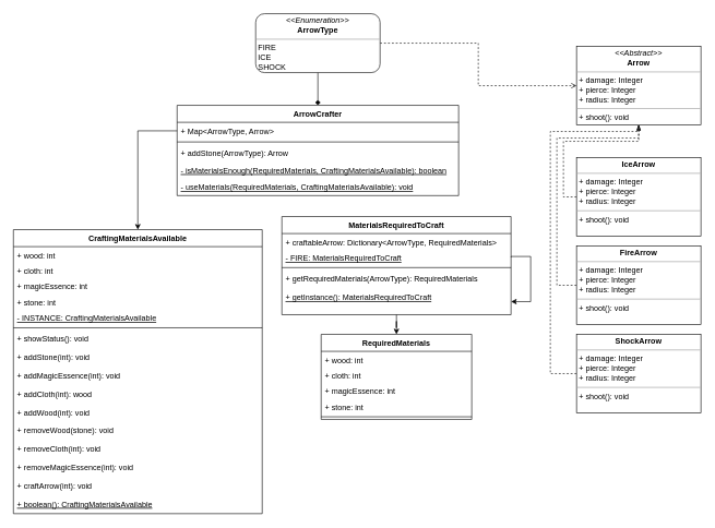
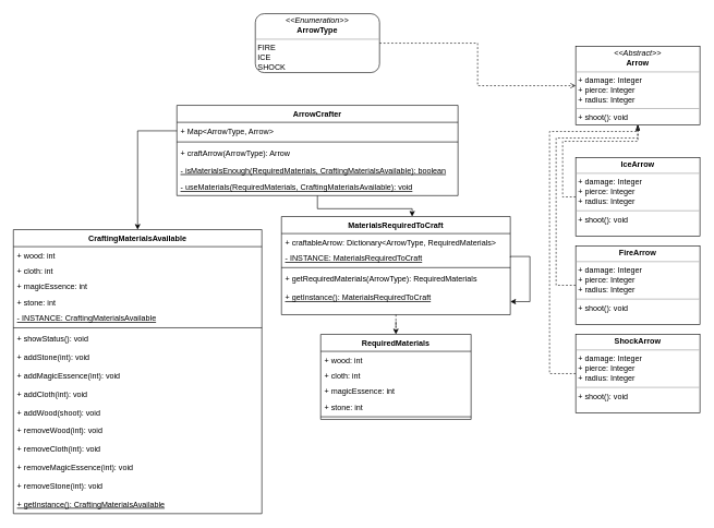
  <mxCell id="0" />
  <mxCell id="1" parent="0" />
  <mxCell id="2" value="&lt;p style=&quot;margin: 0px ; margin-top: 4px ; text-align: center&quot;&gt;&lt;i&gt;&amp;lt;&amp;lt;Abstract&amp;gt;&amp;gt;&lt;/i&gt;&lt;br&gt;&lt;b&gt;Arrow&lt;/b&gt;&lt;/p&gt;&lt;hr size=&quot;1&quot;&gt;&lt;p style=&quot;margin: 0px ; margin-left: 4px&quot;&gt;&lt;span&gt;+ damage: Integer&lt;/span&gt;&lt;br&gt;&lt;/p&gt;&lt;p style=&quot;margin: 0px ; margin-left: 4px&quot;&gt;+ pierce: Integer&lt;/p&gt;&lt;p style=&quot;margin: 0px ; margin-left: 4px&quot;&gt;+ radius: Integer&lt;br&gt;&lt;/p&gt;&lt;hr size=&quot;1&quot;&gt;&lt;p style=&quot;margin: 0px ; margin-left: 4px&quot;&gt;+ shoot(): void&lt;/p&gt;" style="verticalAlign=top;align=left;overflow=fill;fontSize=12;fontFamily=Helvetica;html=1;" parent="1" vertex="1"><mxGeometry x="880" y="70" width="190" height="120" as="geometry" /></mxCell>
- <mxCell id="3" style="edgeStyle=orthogonalEdgeStyle;rounded=0;orthogonalLoop=1;jettySize=auto;html=1;exitX=0.5;exitY=1;exitDx=0;exitDy=0;entryX=0.5;entryY=0;entryDx=0;entryDy=0;startArrow=none;startFill=0;endArrow=diamond;endFill=1;" parent="1" source="5" target="7" edge="1"><mxGeometry relative="1" as="geometry" /></mxCell>
  <mxCell id="4" style="edgeStyle=orthogonalEdgeStyle;rounded=0;orthogonalLoop=1;jettySize=auto;html=1;exitX=1;exitY=0.5;exitDx=0;exitDy=0;entryX=0;entryY=0.5;entryDx=0;entryDy=0;startArrow=none;startFill=0;endArrow=open;endFill=0;dashed=1;" parent="1" source="5" target="2" edge="1"><mxGeometry relative="1" as="geometry" /></mxCell>
  <mxCell id="5" value="&lt;p style=&quot;margin: 0px ; margin-top: 4px ; text-align: center&quot;&gt;&lt;i&gt;&amp;lt;&amp;lt;Enumeration&amp;gt;&amp;gt;&lt;/i&gt;&lt;br&gt;&lt;b&gt;ArrowType&lt;/b&gt;&lt;/p&gt;&lt;hr size=&quot;1&quot;&gt;&lt;p style=&quot;margin: 0px ; margin-left: 4px&quot;&gt;FIRE&lt;/p&gt;&lt;p style=&quot;margin: 0px ; margin-left: 4px&quot;&gt;ICE&lt;/p&gt;&lt;p style=&quot;margin: 0px ; margin-left: 4px&quot;&gt;SHOCK&lt;/p&gt;" style="verticalAlign=top;align=left;overflow=fill;fontSize=12;fontFamily=Helvetica;html=1;rounded=1;" parent="1" vertex="1"><mxGeometry x="390" y="20" width="190" height="90" as="geometry" /></mxCell>
+ <mxCell id="6" style="edgeStyle=orthogonalEdgeStyle;rounded=0;orthogonalLoop=1;jettySize=auto;html=1;entryX=0.571;entryY=0;entryDx=0;entryDy=0;entryPerimeter=0;" edge="1" parent="1" source="7" target="20"><mxGeometry relative="1" as="geometry" /></mxCell>
  <mxCell id="7" value="ArrowCrafter" style="swimlane;fontStyle=1;align=center;verticalAlign=top;childLayout=stackLayout;horizontal=1;startSize=26;horizontalStack=0;resizeParent=1;resizeParentMax=0;resizeLast=0;collapsible=1;marginBottom=0;" parent="1" vertex="1"><mxGeometry x="270" y="160" width="430" height="138" as="geometry" /></mxCell>
  <mxCell id="8" value="+ Map&lt;ArrowType, Arrow&gt;" style="text;strokeColor=none;fillColor=none;align=left;verticalAlign=top;spacingLeft=4;spacingRight=4;overflow=hidden;rotatable=0;points=[[0,0.5],[1,0.5]];portConstraint=eastwest;" parent="7" vertex="1"><mxGeometry y="26" width="430" height="26" as="geometry" /></mxCell>
  <mxCell id="9" value="" style="line;strokeWidth=1;fillColor=none;align=left;verticalAlign=middle;spacingTop=-1;spacingLeft=3;spacingRight=3;rotatable=0;labelPosition=right;points=[];portConstraint=eastwest;" parent="7" vertex="1"><mxGeometry y="52" width="430" height="8" as="geometry" /></mxCell>
- <mxCell id="10" value="+ addStone(ArrowType): Arrow" style="text;strokeColor=none;fillColor=none;align=left;verticalAlign=top;spacingLeft=4;spacingRight=4;overflow=hidden;rotatable=0;points=[[0,0.5],[1,0.5]];portConstraint=eastwest;" parent="7" vertex="1"><mxGeometry y="60" width="430" height="26" as="geometry" /></mxCell>
+ <mxCell id="10" value="+ craftArrow(ArrowType): Arrow" style="text;strokeColor=none;fillColor=none;align=left;verticalAlign=top;spacingLeft=4;spacingRight=4;overflow=hidden;rotatable=0;points=[[0,0.5],[1,0.5]];portConstraint=eastwest;" parent="7" vertex="1"><mxGeometry y="60" width="430" height="26" as="geometry" /></mxCell>
  <mxCell id="11" value="- isMaterialsEnough(RequiredMaterials, CraftingMaterialsAvailable): boolean" style="text;strokeColor=none;fillColor=none;align=left;verticalAlign=top;spacingLeft=4;spacingRight=4;overflow=hidden;rotatable=0;points=[[0,0.5],[1,0.5]];portConstraint=eastwest;fontStyle=4" vertex="1" parent="7"><mxGeometry y="86" width="430" height="26" as="geometry" /></mxCell>
  <mxCell id="12" value="- useMaterials(RequiredMaterials, CraftingMaterialsAvailable): void" style="text;strokeColor=none;fillColor=none;align=left;verticalAlign=top;spacingLeft=4;spacingRight=4;overflow=hidden;rotatable=0;points=[[0,0.5],[1,0.5]];portConstraint=eastwest;fontStyle=4" vertex="1" parent="7"><mxGeometry y="112" width="430" height="26" as="geometry" /></mxCell>
  <mxCell id="13" style="edgeStyle=orthogonalEdgeStyle;rounded=0;orthogonalLoop=1;jettySize=auto;html=1;exitX=0;exitY=0.5;exitDx=0;exitDy=0;entryX=0.5;entryY=1;entryDx=0;entryDy=0;dashed=1;endArrow=classicThin;endFill=0;" parent="1" source="14" target="2" edge="1"><mxGeometry relative="1" as="geometry"><Array as="points"><mxPoint x="850" y="435" /><mxPoint x="850" y="210" /><mxPoint x="975" y="210" /></Array></mxGeometry></mxCell>
  <mxCell id="14" value="&lt;p style=&quot;margin: 0px ; margin-top: 4px ; text-align: center&quot;&gt;&lt;b&gt;FireArrow&lt;/b&gt;&lt;/p&gt;&lt;hr size=&quot;1&quot;&gt;&lt;p style=&quot;margin: 0px ; margin-left: 4px&quot;&gt;&lt;span&gt;+ damage: Integer&lt;/span&gt;&lt;br&gt;&lt;/p&gt;&lt;p style=&quot;margin: 0px ; margin-left: 4px&quot;&gt;+ pierce: Integer&lt;/p&gt;&lt;p style=&quot;margin: 0px ; margin-left: 4px&quot;&gt;+ radius: Integer&lt;br&gt;&lt;/p&gt;&lt;hr size=&quot;1&quot;&gt;&lt;p style=&quot;margin: 0px ; margin-left: 4px&quot;&gt;+ shoot(): void&lt;/p&gt;" style="verticalAlign=top;align=left;overflow=fill;fontSize=12;fontFamily=Helvetica;html=1;" parent="1" vertex="1"><mxGeometry x="880" y="375" width="190" height="120" as="geometry" /></mxCell>
  <mxCell id="15" style="edgeStyle=orthogonalEdgeStyle;rounded=0;orthogonalLoop=1;jettySize=auto;html=1;exitX=0;exitY=0.5;exitDx=0;exitDy=0;entryX=0.5;entryY=1;entryDx=0;entryDy=0;dashed=1;endArrow=classicThin;endFill=0;" parent="1" source="16" target="2" edge="1"><mxGeometry relative="1" as="geometry" /></mxCell>
  <mxCell id="16" value="&lt;p style=&quot;margin: 0px ; margin-top: 4px ; text-align: center&quot;&gt;&lt;b&gt;IceArrow&lt;/b&gt;&lt;/p&gt;&lt;hr size=&quot;1&quot;&gt;&lt;p style=&quot;margin: 0px ; margin-left: 4px&quot;&gt;&lt;span&gt;+ damage: Integer&lt;/span&gt;&lt;br&gt;&lt;/p&gt;&lt;p style=&quot;margin: 0px ; margin-left: 4px&quot;&gt;+ pierce: Integer&lt;/p&gt;&lt;p style=&quot;margin: 0px ; margin-left: 4px&quot;&gt;+ radius: Integer&lt;br&gt;&lt;/p&gt;&lt;hr size=&quot;1&quot;&gt;&lt;p style=&quot;margin: 0px ; margin-left: 4px&quot;&gt;+ shoot(): void&lt;/p&gt;" style="verticalAlign=top;align=left;overflow=fill;fontSize=12;fontFamily=Helvetica;html=1;" parent="1" vertex="1"><mxGeometry x="880" y="240" width="190" height="120" as="geometry" /></mxCell>
  <mxCell id="17" style="edgeStyle=orthogonalEdgeStyle;rounded=0;orthogonalLoop=1;jettySize=auto;html=1;dashed=1;endArrow=blockThin;endFill=0;exitX=0;exitY=0.5;exitDx=0;exitDy=0;" parent="1" source="18" target="2" edge="1"><mxGeometry relative="1" as="geometry"><mxPoint x="1065" y="420" as="sourcePoint" /><Array as="points"><mxPoint x="840" y="570" /><mxPoint x="840" y="200" /><mxPoint x="975" y="200" /></Array></mxGeometry></mxCell>
  <mxCell id="18" value="&lt;p style=&quot;margin: 0px ; margin-top: 4px ; text-align: center&quot;&gt;&lt;b&gt;ShockArrow&lt;/b&gt;&lt;/p&gt;&lt;hr size=&quot;1&quot;&gt;&lt;p style=&quot;margin: 0px ; margin-left: 4px&quot;&gt;&lt;span&gt;+ damage: Integer&lt;/span&gt;&lt;br&gt;&lt;/p&gt;&lt;p style=&quot;margin: 0px ; margin-left: 4px&quot;&gt;+ pierce: Integer&lt;/p&gt;&lt;p style=&quot;margin: 0px ; margin-left: 4px&quot;&gt;+ radius: Integer&lt;br&gt;&lt;/p&gt;&lt;hr size=&quot;1&quot;&gt;&lt;p style=&quot;margin: 0px ; margin-left: 4px&quot;&gt;+ shoot(): void&lt;/p&gt;" style="verticalAlign=top;align=left;overflow=fill;fontSize=12;fontFamily=Helvetica;html=1;" parent="1" vertex="1"><mxGeometry x="880" y="510" width="190" height="120" as="geometry" /></mxCell>
- <mxCell id="19" style="edgeStyle=orthogonalEdgeStyle;rounded=0;orthogonalLoop=1;jettySize=auto;html=1;entryX=0.5;entryY=0;entryDx=0;entryDy=0;" edge="1" parent="1" source="20" target="45"><mxGeometry relative="1" as="geometry" /></mxCell>
+ <mxCell id="19" style="edgeStyle=orthogonalEdgeStyle;rounded=0;orthogonalLoop=1;jettySize=auto;html=1;entryX=0.5;entryY=0;entryDx=0;entryDy=0;dashed=1;" edge="1" parent="1" source="20" target="45"><mxGeometry relative="1" as="geometry" /></mxCell>
  <mxCell id="20" value="MaterialsRequiredToCraft" style="swimlane;fontStyle=1;align=center;verticalAlign=top;childLayout=stackLayout;horizontal=1;startSize=26;horizontalStack=0;resizeParent=1;resizeParentMax=0;resizeLast=0;collapsible=1;marginBottom=0;" vertex="1" parent="1"><mxGeometry x="430" y="330" width="350" height="150" as="geometry" /></mxCell>
  <mxCell id="21" value="+ craftableArrow: Dictionary&lt;ArrowType, RequiredMaterials&gt;&#10;" style="text;strokeColor=none;fillColor=none;align=left;verticalAlign=top;spacingLeft=4;spacingRight=4;overflow=hidden;rotatable=0;points=[[0,0.5],[1,0.5]];portConstraint=eastwest;" vertex="1" parent="20"><mxGeometry y="26" width="350" height="24" as="geometry" /></mxCell>
  <mxCell id="22" style="edgeStyle=orthogonalEdgeStyle;rounded=0;orthogonalLoop=1;jettySize=auto;html=1;exitX=1;exitY=0.5;exitDx=0;exitDy=0;entryX=1;entryY=0.5;entryDx=0;entryDy=0;" edge="1" parent="20" source="23" target="26"><mxGeometry relative="1" as="geometry"><Array as="points"><mxPoint x="380" y="61" /><mxPoint x="380" y="130" /></Array></mxGeometry></mxCell>
- <mxCell id="23" value="- FIRE: MaterialsRequiredToCraft&#10;" style="text;strokeColor=none;fillColor=none;align=left;verticalAlign=top;spacingLeft=4;spacingRight=4;overflow=hidden;rotatable=0;points=[[0,0.5],[1,0.5]];portConstraint=eastwest;fontStyle=4" vertex="1" parent="20"><mxGeometry y="50" width="350" height="24" as="geometry" /></mxCell>
+ <mxCell id="23" value="- INSTANCE: MaterialsRequiredToCraft&#10;" style="text;strokeColor=none;fillColor=none;align=left;verticalAlign=top;spacingLeft=4;spacingRight=4;overflow=hidden;rotatable=0;points=[[0,0.5],[1,0.5]];portConstraint=eastwest;fontStyle=4" vertex="1" parent="20"><mxGeometry y="50" width="350" height="24" as="geometry" /></mxCell>
  <mxCell id="24" value="" style="line;strokeWidth=1;fillColor=none;align=left;verticalAlign=middle;spacingTop=-1;spacingLeft=3;spacingRight=3;rotatable=0;labelPosition=right;points=[];portConstraint=eastwest;" vertex="1" parent="20"><mxGeometry y="74" width="350" height="8" as="geometry" /></mxCell>
  <mxCell id="25" value="+ getRequiredMaterials(ArrowType): RequiredMaterials" style="text;strokeColor=none;fillColor=none;align=left;verticalAlign=top;spacingLeft=4;spacingRight=4;overflow=hidden;rotatable=0;points=[[0,0.5],[1,0.5]];portConstraint=eastwest;" vertex="1" parent="20"><mxGeometry y="82" width="350" height="28" as="geometry" /></mxCell>
  <mxCell id="26" value="+ getInstance(): MaterialsRequiredToCraft" style="text;strokeColor=none;fillColor=none;align=left;verticalAlign=top;spacingLeft=4;spacingRight=4;overflow=hidden;rotatable=0;points=[[0,0.5],[1,0.5]];portConstraint=eastwest;fontStyle=4" vertex="1" parent="20"><mxGeometry y="110" width="350" height="40" as="geometry" /></mxCell>
  <mxCell id="27" value="CraftingMaterialsAvailable" style="swimlane;fontStyle=1;align=center;verticalAlign=top;childLayout=stackLayout;horizontal=1;startSize=26;horizontalStack=0;resizeParent=1;resizeParentMax=0;resizeLast=0;collapsible=1;marginBottom=0;" vertex="1" parent="1"><mxGeometry x="20" y="350" width="380" height="434" as="geometry" /></mxCell>
  <mxCell id="28" value="+ wood: int&#10;" style="text;strokeColor=none;fillColor=none;align=left;verticalAlign=top;spacingLeft=4;spacingRight=4;overflow=hidden;rotatable=0;points=[[0,0.5],[1,0.5]];portConstraint=eastwest;" vertex="1" parent="27"><mxGeometry y="26" width="380" height="24" as="geometry" /></mxCell>
  <mxCell id="29" value="+ cloth: int&#10;" style="text;strokeColor=none;fillColor=none;align=left;verticalAlign=top;spacingLeft=4;spacingRight=4;overflow=hidden;rotatable=0;points=[[0,0.5],[1,0.5]];portConstraint=eastwest;" vertex="1" parent="27"><mxGeometry y="50" width="380" height="24" as="geometry" /></mxCell>
  <mxCell id="30" value="+ magicEssence: int&#10;" style="text;strokeColor=none;fillColor=none;align=left;verticalAlign=top;spacingLeft=4;spacingRight=4;overflow=hidden;rotatable=0;points=[[0,0.5],[1,0.5]];portConstraint=eastwest;" vertex="1" parent="27"><mxGeometry y="74" width="380" height="24" as="geometry" /></mxCell>
  <mxCell id="31" value="+ stone: int&#10;" style="text;strokeColor=none;fillColor=none;align=left;verticalAlign=top;spacingLeft=4;spacingRight=4;overflow=hidden;rotatable=0;points=[[0,0.5],[1,0.5]];portConstraint=eastwest;" vertex="1" parent="27"><mxGeometry y="98" width="380" height="24" as="geometry" /></mxCell>
  <mxCell id="32" value="- INSTANCE: CraftingMaterialsAvailable&#10;" style="text;strokeColor=none;fillColor=none;align=left;verticalAlign=top;spacingLeft=4;spacingRight=4;overflow=hidden;rotatable=0;points=[[0,0.5],[1,0.5]];portConstraint=eastwest;fontStyle=4" vertex="1" parent="27"><mxGeometry y="122" width="380" height="24" as="geometry" /></mxCell>
  <mxCell id="33" value="" style="line;strokeWidth=1;fillColor=none;align=left;verticalAlign=middle;spacingTop=-1;spacingLeft=3;spacingRight=3;rotatable=0;labelPosition=right;points=[];portConstraint=eastwest;" vertex="1" parent="27"><mxGeometry y="146" width="380" height="8" as="geometry" /></mxCell>
  <mxCell id="34" value="+ showStatus(): void" style="text;strokeColor=none;fillColor=none;align=left;verticalAlign=top;spacingLeft=4;spacingRight=4;overflow=hidden;rotatable=0;points=[[0,0.5],[1,0.5]];portConstraint=eastwest;" vertex="1" parent="27"><mxGeometry y="154" width="380" height="28" as="geometry" /></mxCell>
  <mxCell id="35" value="+ addStone(int): void" style="text;strokeColor=none;fillColor=none;align=left;verticalAlign=top;spacingLeft=4;spacingRight=4;overflow=hidden;rotatable=0;points=[[0,0.5],[1,0.5]];portConstraint=eastwest;fontStyle=0" vertex="1" parent="27"><mxGeometry y="182" width="380" height="28" as="geometry" /></mxCell>
  <mxCell id="36" value="+ addMagicEssence(int): void" style="text;strokeColor=none;fillColor=none;align=left;verticalAlign=top;spacingLeft=4;spacingRight=4;overflow=hidden;rotatable=0;points=[[0,0.5],[1,0.5]];portConstraint=eastwest;fontStyle=0" vertex="1" parent="27"><mxGeometry y="210" width="380" height="28" as="geometry" /></mxCell>
- <mxCell id="37" value="+ addCloth(int): wood" style="text;strokeColor=none;fillColor=none;align=left;verticalAlign=top;spacingLeft=4;spacingRight=4;overflow=hidden;rotatable=0;points=[[0,0.5],[1,0.5]];portConstraint=eastwest;fontStyle=0" vertex="1" parent="27"><mxGeometry y="238" width="380" height="28" as="geometry" /></mxCell>
- <mxCell id="38" value="+ addWood(int): void" style="text;strokeColor=none;fillColor=none;align=left;verticalAlign=top;spacingLeft=4;spacingRight=4;overflow=hidden;rotatable=0;points=[[0,0.5],[1,0.5]];portConstraint=eastwest;fontStyle=0" vertex="1" parent="27"><mxGeometry y="266" width="380" height="28" as="geometry" /></mxCell>
- <mxCell id="39" value="+ removeWood(stone): void" style="text;strokeColor=none;fillColor=none;align=left;verticalAlign=top;spacingLeft=4;spacingRight=4;overflow=hidden;rotatable=0;points=[[0,0.5],[1,0.5]];portConstraint=eastwest;fontStyle=0" vertex="1" parent="27"><mxGeometry y="294" width="380" height="28" as="geometry" /></mxCell>
+ <mxCell id="37" value="+ addCloth(int): void" style="text;strokeColor=none;fillColor=none;align=left;verticalAlign=top;spacingLeft=4;spacingRight=4;overflow=hidden;rotatable=0;points=[[0,0.5],[1,0.5]];portConstraint=eastwest;fontStyle=0" vertex="1" parent="27"><mxGeometry y="238" width="380" height="28" as="geometry" /></mxCell>
+ <mxCell id="38" value="+ addWood(shoot): void" style="text;strokeColor=none;fillColor=none;align=left;verticalAlign=top;spacingLeft=4;spacingRight=4;overflow=hidden;rotatable=0;points=[[0,0.5],[1,0.5]];portConstraint=eastwest;fontStyle=0" vertex="1" parent="27"><mxGeometry y="266" width="380" height="28" as="geometry" /></mxCell>
+ <mxCell id="39" value="+ removeWood(int): void" style="text;strokeColor=none;fillColor=none;align=left;verticalAlign=top;spacingLeft=4;spacingRight=4;overflow=hidden;rotatable=0;points=[[0,0.5],[1,0.5]];portConstraint=eastwest;fontStyle=0" vertex="1" parent="27"><mxGeometry y="294" width="380" height="28" as="geometry" /></mxCell>
  <mxCell id="40" value="+ removeCloth(int): void" style="text;strokeColor=none;fillColor=none;align=left;verticalAlign=top;spacingLeft=4;spacingRight=4;overflow=hidden;rotatable=0;points=[[0,0.5],[1,0.5]];portConstraint=eastwest;fontStyle=0" vertex="1" parent="27"><mxGeometry y="322" width="380" height="28" as="geometry" /></mxCell>
  <mxCell id="41" value="+ removeMagicEssence(int): void" style="text;strokeColor=none;fillColor=none;align=left;verticalAlign=top;spacingLeft=4;spacingRight=4;overflow=hidden;rotatable=0;points=[[0,0.5],[1,0.5]];portConstraint=eastwest;fontStyle=0" vertex="1" parent="27"><mxGeometry y="350" width="380" height="28" as="geometry" /></mxCell>
- <mxCell id="42" value="+ craftArrow(int): void" style="text;strokeColor=none;fillColor=none;align=left;verticalAlign=top;spacingLeft=4;spacingRight=4;overflow=hidden;rotatable=0;points=[[0,0.5],[1,0.5]];portConstraint=eastwest;fontStyle=0" vertex="1" parent="27"><mxGeometry y="378" width="380" height="28" as="geometry" /></mxCell>
- <mxCell id="43" value="+ boolean(): CraftingMaterialsAvailable" style="text;strokeColor=none;fillColor=none;align=left;verticalAlign=top;spacingLeft=4;spacingRight=4;overflow=hidden;rotatable=0;points=[[0,0.5],[1,0.5]];portConstraint=eastwest;fontStyle=4" vertex="1" parent="27"><mxGeometry y="406" width="380" height="28" as="geometry" /></mxCell>
+ <mxCell id="42" value="+ removeStone(int): void" style="text;strokeColor=none;fillColor=none;align=left;verticalAlign=top;spacingLeft=4;spacingRight=4;overflow=hidden;rotatable=0;points=[[0,0.5],[1,0.5]];portConstraint=eastwest;fontStyle=0" vertex="1" parent="27"><mxGeometry y="378" width="380" height="28" as="geometry" /></mxCell>
+ <mxCell id="43" value="+ getInstance(): CraftingMaterialsAvailable" style="text;strokeColor=none;fillColor=none;align=left;verticalAlign=top;spacingLeft=4;spacingRight=4;overflow=hidden;rotatable=0;points=[[0,0.5],[1,0.5]];portConstraint=eastwest;fontStyle=4" vertex="1" parent="27"><mxGeometry y="406" width="380" height="28" as="geometry" /></mxCell>
  <mxCell id="44" style="edgeStyle=orthogonalEdgeStyle;rounded=0;orthogonalLoop=1;jettySize=auto;html=1;exitX=0;exitY=0.5;exitDx=0;exitDy=0;entryX=0.5;entryY=0;entryDx=0;entryDy=0;" edge="1" parent="1" source="8" target="27"><mxGeometry relative="1" as="geometry" /></mxCell>
  <mxCell id="45" value="RequiredMaterials" style="swimlane;fontStyle=1;align=center;verticalAlign=top;childLayout=stackLayout;horizontal=1;startSize=26;horizontalStack=0;resizeParent=1;resizeParentMax=0;resizeLast=0;collapsible=1;marginBottom=0;" vertex="1" parent="1"><mxGeometry x="490" y="510" width="230" height="130" as="geometry" /></mxCell>
  <mxCell id="46" value="+ wood: int&#10;" style="text;strokeColor=none;fillColor=none;align=left;verticalAlign=top;spacingLeft=4;spacingRight=4;overflow=hidden;rotatable=0;points=[[0,0.5],[1,0.5]];portConstraint=eastwest;" vertex="1" parent="45"><mxGeometry y="26" width="230" height="24" as="geometry" /></mxCell>
  <mxCell id="47" value="+ cloth: int&#10;" style="text;strokeColor=none;fillColor=none;align=left;verticalAlign=top;spacingLeft=4;spacingRight=4;overflow=hidden;rotatable=0;points=[[0,0.5],[1,0.5]];portConstraint=eastwest;" vertex="1" parent="45"><mxGeometry y="50" width="230" height="24" as="geometry" /></mxCell>
  <mxCell id="48" value="+ magicEssence: int&#10;" style="text;strokeColor=none;fillColor=none;align=left;verticalAlign=top;spacingLeft=4;spacingRight=4;overflow=hidden;rotatable=0;points=[[0,0.5],[1,0.5]];portConstraint=eastwest;" vertex="1" parent="45"><mxGeometry y="74" width="230" height="24" as="geometry" /></mxCell>
  <mxCell id="49" value="+ stone: int&#10;" style="text;strokeColor=none;fillColor=none;align=left;verticalAlign=top;spacingLeft=4;spacingRight=4;overflow=hidden;rotatable=0;points=[[0,0.5],[1,0.5]];portConstraint=eastwest;" vertex="1" parent="45"><mxGeometry y="98" width="230" height="24" as="geometry" /></mxCell>
  <mxCell id="50" value="" style="line;strokeWidth=1;fillColor=none;align=left;verticalAlign=middle;spacingTop=-1;spacingLeft=3;spacingRight=3;rotatable=0;labelPosition=right;points=[];portConstraint=eastwest;" vertex="1" parent="45"><mxGeometry y="122" width="230" height="8" as="geometry" /></mxCell>
